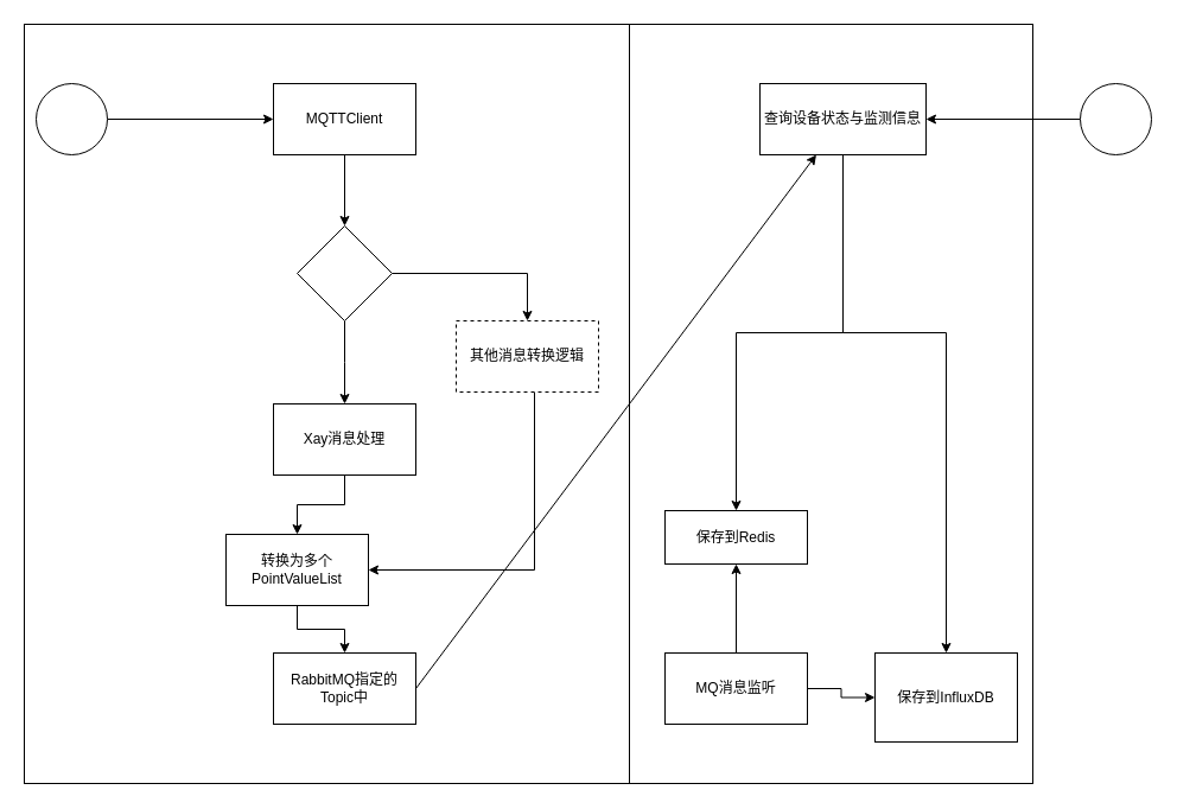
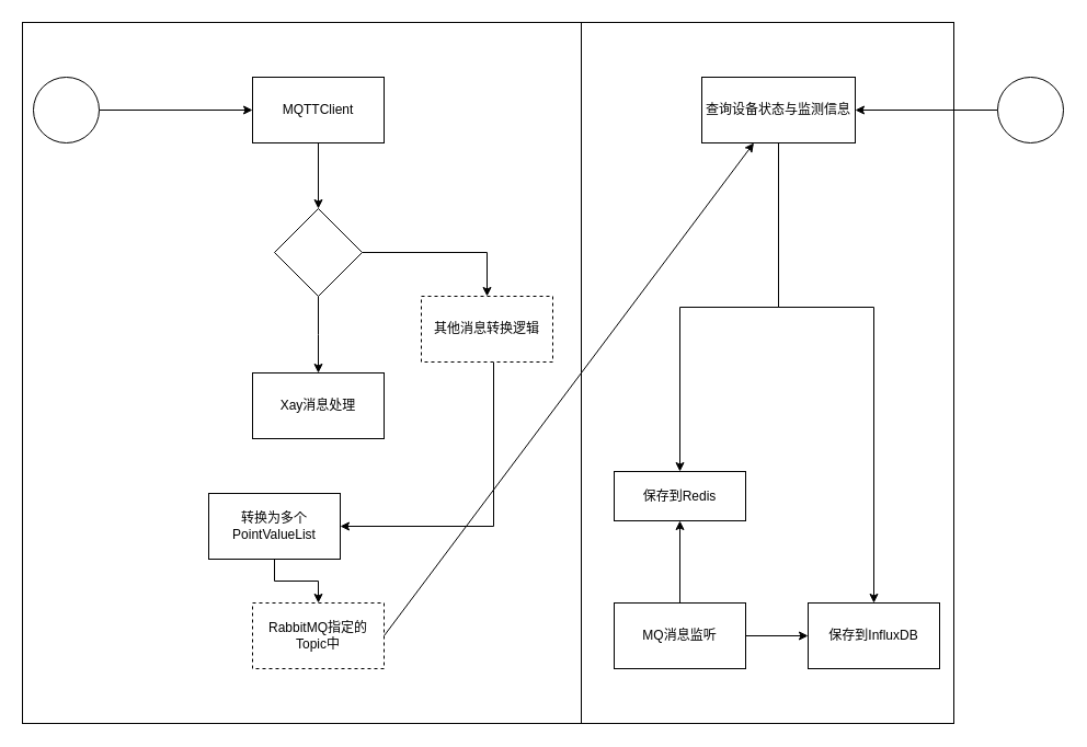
  <mxCell id="0" />
  <mxCell id="1" parent="0" />
  <mxCell id="2" value="" style="rounded=0;whiteSpace=wrap;html=1;" vertex="1" parent="1"><mxGeometry x="20" y="20" width="510" height="640" as="geometry" /></mxCell>
  <mxCell id="3" style="edgeStyle=orthogonalEdgeStyle;rounded=0;orthogonalLoop=1;jettySize=auto;html=1;entryX=0;entryY=0.5;entryDx=0;entryDy=0;" edge="1" parent="1" source="4" target="6"><mxGeometry relative="1" as="geometry" /></mxCell>
  <mxCell id="4" value="" style="ellipse;whiteSpace=wrap;html=1;aspect=fixed;" vertex="1" parent="1"><mxGeometry y="70" width="60" height="60" as="geometry" x="30" /></mxCell>
  <mxCell id="5" style="edgeStyle=orthogonalEdgeStyle;rounded=0;orthogonalLoop=1;jettySize=auto;html=1;" edge="1" parent="1" source="6" target="9"><mxGeometry relative="1" as="geometry" /></mxCell>
  <mxCell id="6" value="MQTTClient" style="rounded=0;whiteSpace=wrap;html=1;" vertex="1" parent="1"><mxGeometry x="230" y="70" width="120" height="60" as="geometry" /></mxCell>
  <mxCell id="7" style="edgeStyle=orthogonalEdgeStyle;rounded=0;orthogonalLoop=1;jettySize=auto;html=1;" edge="1" parent="1" source="9"><mxGeometry relative="1" as="geometry"><mxPoint x="290" y="340" as="targetPoint" /></mxGeometry></mxCell>
  <mxCell id="8" style="edgeStyle=orthogonalEdgeStyle;rounded=0;orthogonalLoop=1;jettySize=auto;html=1;entryX=0.5;entryY=0;entryDx=0;entryDy=0;" edge="1" parent="1" source="9" target="13"><mxGeometry relative="1" as="geometry"><mxPoint x="380" y="230" as="targetPoint" /><Array as="points"><mxPoint x="444" y="230" /></Array></mxGeometry></mxCell>
  <mxCell id="9" value="" style="rhombus;whiteSpace=wrap;html=1;" vertex="1" parent="1"><mxGeometry x="250" y="190" width="80" height="80" as="geometry" /></mxCell>
  <mxCell id="10" style="edgeStyle=orthogonalEdgeStyle;rounded=0;orthogonalLoop=1;jettySize=auto;html=1;entryX=0.5;entryY=0;entryDx=0;entryDy=0;" edge="1" parent="1" source="11" target="16"><mxGeometry relative="1" as="geometry" /></mxCell>
  <mxCell id="11" value="转换为多个PointValueList" style="rounded=0;whiteSpace=wrap;html=1;" vertex="1" parent="1"><mxGeometry x="190" y="450" width="120" height="60" as="geometry" /></mxCell>
  <mxCell id="12" style="edgeStyle=orthogonalEdgeStyle;rounded=0;orthogonalLoop=1;jettySize=auto;html=1;entryX=1;entryY=0.5;entryDx=0;entryDy=0;" edge="1" parent="1" source="13" target="11"><mxGeometry relative="1" as="geometry"><Array as="points"><mxPoint x="450" y="480" /></Array></mxGeometry></mxCell>
  <mxCell id="13" value="其他消息转换逻辑" style="rounded=0;whiteSpace=wrap;html=1;dashed=1;" vertex="1" parent="1"><mxGeometry x="384" y="270" width="120" height="60" as="geometry" /></mxCell>
- <mxCell id="14" style="edgeStyle=orthogonalEdgeStyle;rounded=0;orthogonalLoop=1;jettySize=auto;html=1;" edge="1" parent="1" source="15" target="11"><mxGeometry relative="1" as="geometry" /></mxCell>
  <mxCell id="15" value="Xay消息处理" style="rounded=0;whiteSpace=wrap;html=1;" vertex="1" parent="1"><mxGeometry x="230" y="340" width="120" height="60" as="geometry" /></mxCell>
- <mxCell id="16" value="RabbitMQ指定的Topic中" style="rounded=0;whiteSpace=wrap;html=1;" vertex="1" parent="1"><mxGeometry x="230" y="550" width="120" height="60" as="geometry" /></mxCell>
+ <mxCell id="16" value="RabbitMQ指定的Topic中" style="rounded=0;whiteSpace=wrap;html=1;dashed=1;" vertex="1" parent="1"><mxGeometry x="230" y="550" width="120" height="60" as="geometry" /></mxCell>
  <mxCell id="17" value="" style="rounded=0;whiteSpace=wrap;html=1;" vertex="1" parent="1"><mxGeometry x="530" y="20" width="340" height="640" as="geometry" /></mxCell>
  <mxCell id="18" value="" style="endArrow=classic;html=1;rounded=0;exitX=1;exitY=0.5;exitDx=0;exitDy=0;" edge="1" parent="1" source="16" target="28"><mxGeometry width="50" height="50" relative="1" as="geometry"><mxPoint x="370" y="600" as="sourcePoint" /><mxPoint x="420" y="550" as="targetPoint" /></mxGeometry></mxCell>
  <mxCell id="19" style="edgeStyle=orthogonalEdgeStyle;rounded=0;orthogonalLoop=1;jettySize=auto;html=1;entryX=0.5;entryY=1;entryDx=0;entryDy=0;" edge="1" parent="1" source="21" target="22"><mxGeometry relative="1" as="geometry" /></mxCell>
  <mxCell id="20" style="edgeStyle=orthogonalEdgeStyle;rounded=0;orthogonalLoop=1;jettySize=auto;html=1;entryX=0;entryY=0.5;entryDx=0;entryDy=0;" edge="1" parent="1" source="21" target="23"><mxGeometry relative="1" as="geometry" /></mxCell>
  <mxCell id="21" value="MQ消息监听" style="rounded=0;whiteSpace=wrap;html=1;" vertex="1" parent="1"><mxGeometry x="560" y="550" width="120" height="60" as="geometry" /></mxCell>
  <mxCell id="22" value="保存到Redis" style="rounded=0;whiteSpace=wrap;html=1;" vertex="1" parent="1"><mxGeometry x="560" y="430" width="120" height="45" as="geometry" /></mxCell>
- <mxCell id="23" value="保存到InfluxDB" style="rounded=0;whiteSpace=wrap;html=1;" vertex="1" parent="1"><mxGeometry x="737" y="550" width="120" height="75" as="geometry" /></mxCell>
+ <mxCell id="23" value="保存到InfluxDB" style="rounded=0;whiteSpace=wrap;html=1;" vertex="1" parent="1"><mxGeometry x="737" y="550" width="120" height="60" as="geometry" /></mxCell>
  <mxCell id="24" style="edgeStyle=orthogonalEdgeStyle;rounded=0;orthogonalLoop=1;jettySize=auto;html=1;entryX=1;entryY=0.5;entryDx=0;entryDy=0;" edge="1" parent="1" source="25" target="28"><mxGeometry relative="1" as="geometry" /></mxCell>
  <mxCell id="25" value="" style="ellipse;whiteSpace=wrap;html=1;aspect=fixed;" vertex="1" parent="1"><mxGeometry x="910" y="70" width="60" height="60" as="geometry" /></mxCell>
  <mxCell id="26" style="edgeStyle=orthogonalEdgeStyle;rounded=0;orthogonalLoop=1;jettySize=auto;html=1;" edge="1" parent="1" source="28" target="22"><mxGeometry relative="1" as="geometry" /></mxCell>
  <mxCell id="27" style="edgeStyle=orthogonalEdgeStyle;rounded=0;orthogonalLoop=1;jettySize=auto;html=1;entryX=0.5;entryY=0;entryDx=0;entryDy=0;" edge="1" parent="1" source="28" target="23"><mxGeometry relative="1" as="geometry"><Array as="points"><mxPoint x="710" y="280" /><mxPoint x="797" y="280" /></Array></mxGeometry></mxCell>
  <mxCell id="28" value="查询设备状态与监测信息" style="rounded=0;whiteSpace=wrap;html=1;" vertex="1" parent="1"><mxGeometry x="640" y="70" width="140" height="60" as="geometry" /></mxCell>
